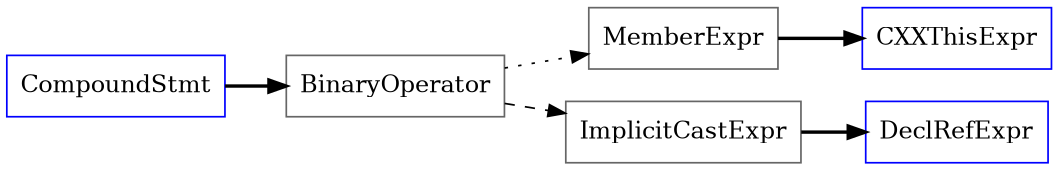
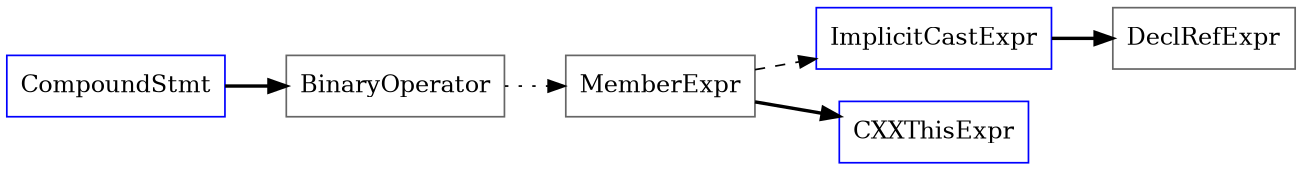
  digraph {
    rankdir=LR
    node [color=blue shape=record]
    edge [style=bold]
    n1 [label="{CompoundStmt}"]
    n2 [color=gray40 label="{BinaryOperator}"]
    n3 [color=gray40 label="{MemberExpr}"]
-   n4 [color=gray40 label="{ImplicitCastExpr}"]
+   n4 [label="{ImplicitCastExpr}"]
    n5 [label="{CXXThisExpr}"]
-   n6 [label="{DeclRefExpr}"]
+   n6 [color=gray40 label="{DeclRefExpr}"]
    n1 -> n2
    n2 -> n3 [style=dotted]
-   n2 -> n4 [style=dashed]
+   n3 -> n4 [style=dashed]
    n3 -> n5
    n4 -> n6
  }
